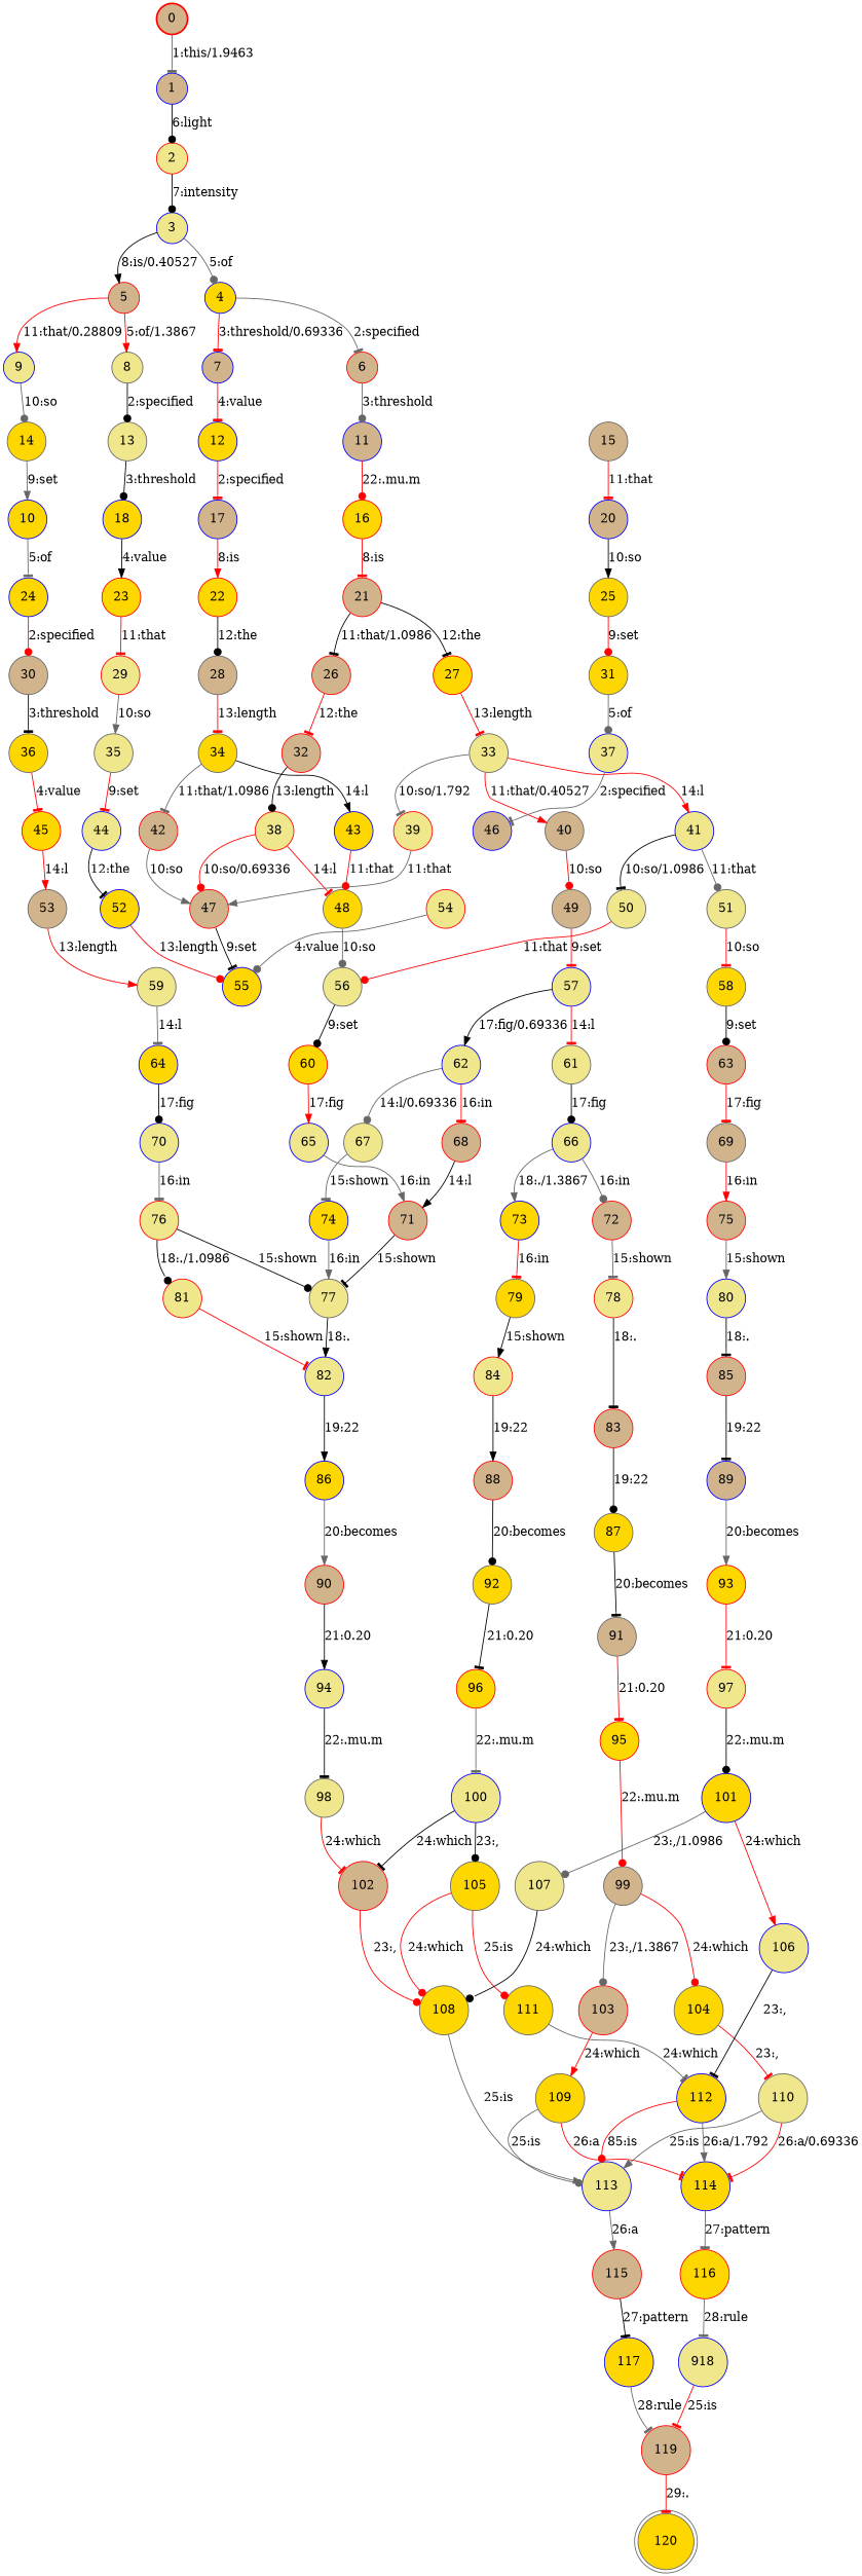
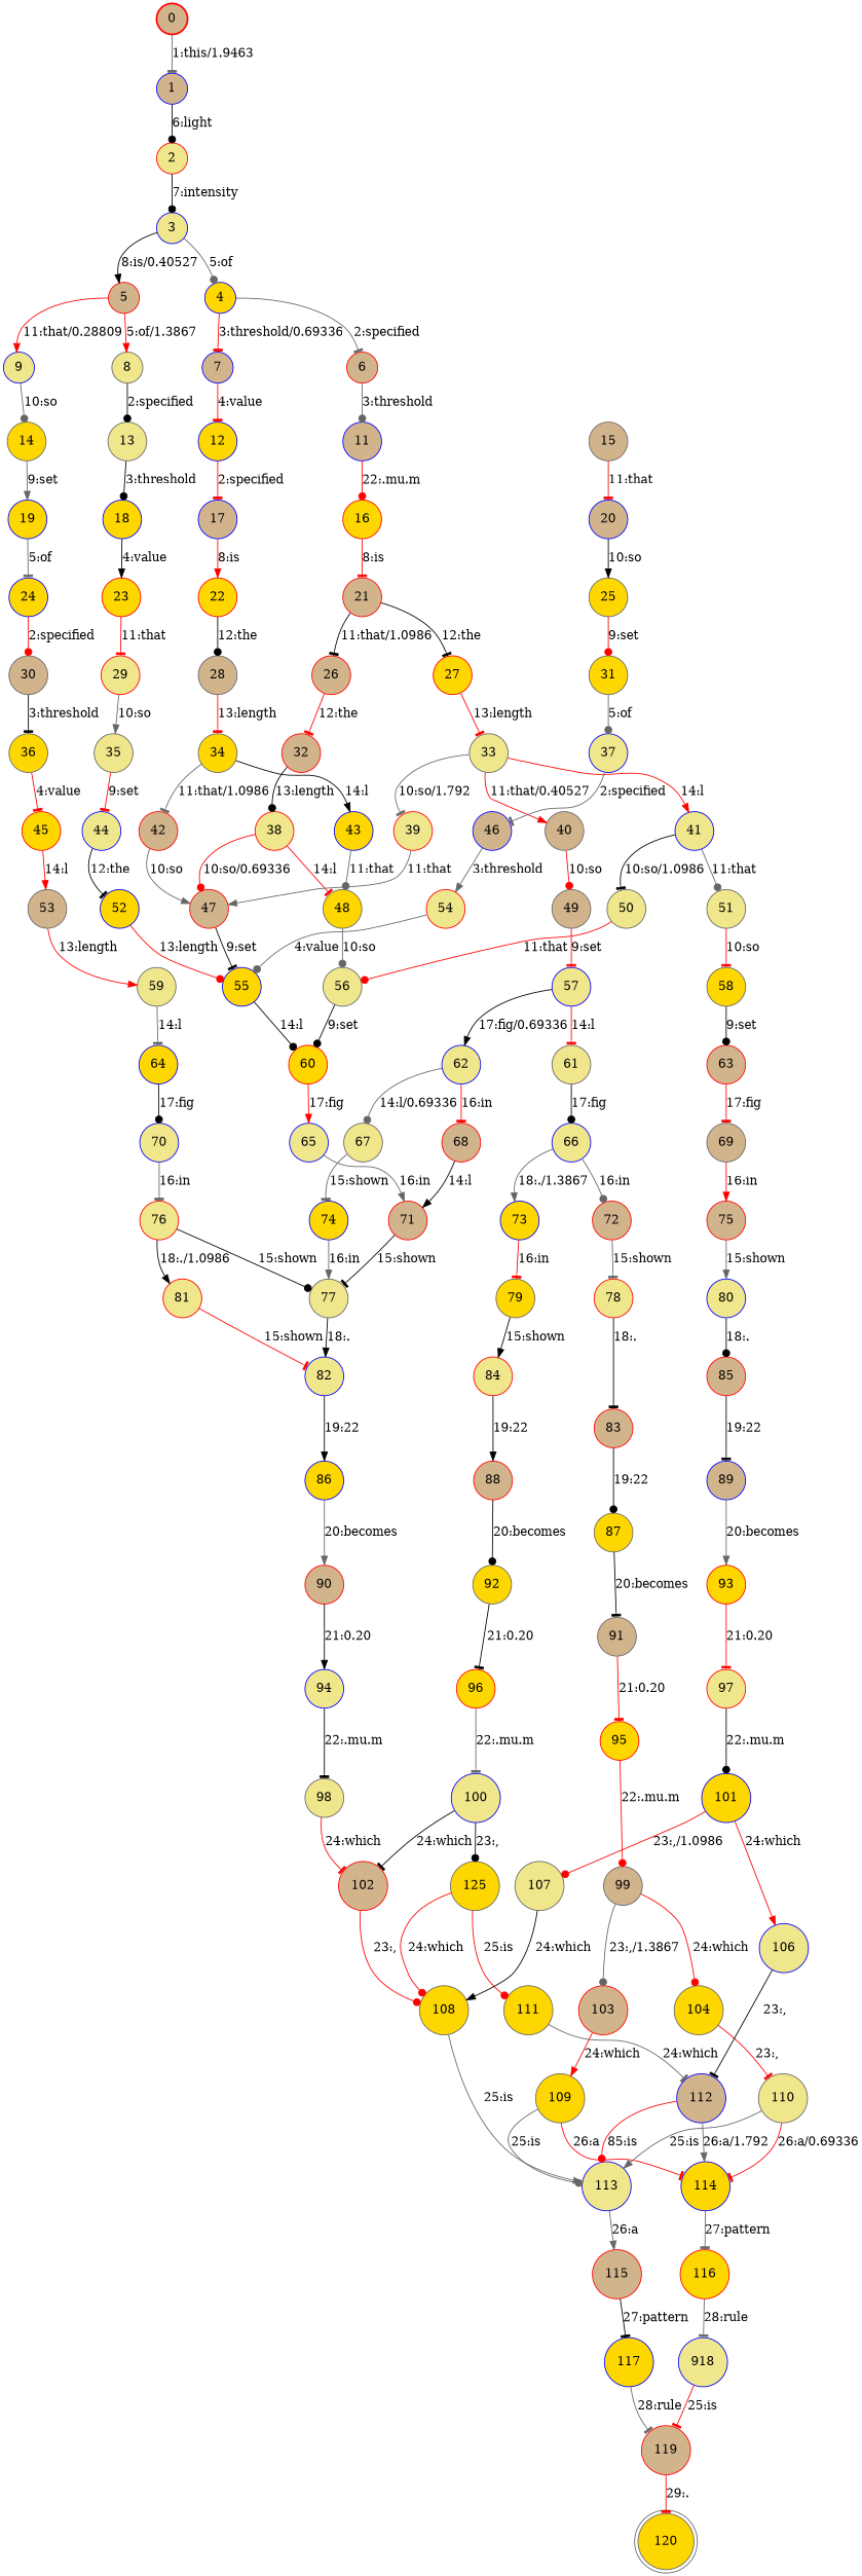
  digraph {
    nodesep=0.25
    rankdir=TB
    ranksep=0.4
    node [color=red fillcolor=gold fontsize=14 shape=circle style="solid,filled"]
    edge [arrowhead=tee color=red fontsize=14]
    n1 [fillcolor=tan label=0 style="bold,filled"]
    n2 [color=blue fillcolor=tan label=1]
    n3 [fillcolor=khaki label=2]
    n4 [color=blue fillcolor=khaki label=3]
    n5 [color=blue label=4]
    n6 [fillcolor=tan label=5]
    n7 [fillcolor=tan label=6]
    n8 [color=blue fillcolor=tan label=7]
    n9 [color=gray40 fillcolor=khaki label=8]
    n10 [color=blue fillcolor=khaki label=9]
    n11 [color=blue fillcolor=tan label=11]
    n12 [color=blue label=12]
    n13 [color=gray40 fillcolor=khaki label=13]
    n14 [color=gray40 label=14]
    n15 [label=16]
    n16 [color=blue fillcolor=tan label=17]
    n17 [color=blue label=18]
-   n18 [color=blue label=10]
+   n18 [color=blue label=19]
    n19 [color=gray40 fillcolor=tan label=15]
    n20 [color=blue fillcolor=tan label=20]
    n21 [fillcolor=tan label=21]
    n22 [label=22]
    n23 [label=23]
    n24 [color=blue label=24]
    n25 [color=gray40 label=25]
    n26 [fillcolor=tan label=26]
    n27 [label=27]
    n28 [color=gray40 fillcolor=tan label=28]
    n29 [fillcolor=khaki label=29]
    n30 [color=gray40 fillcolor=tan label=30]
    n31 [color=gray40 label=31]
    n32 [fillcolor=tan label=32]
    n33 [color=gray40 fillcolor=khaki label=33]
    n34 [color=gray40 label=34]
    n35 [color=gray40 fillcolor=khaki label=35]
    n36 [color=gray40 label=36]
    n37 [color=blue fillcolor=khaki label=37]
    n38 [fillcolor=khaki label=38]
    n39 [fillcolor=khaki label=39]
    n40 [color=gray40 fillcolor=tan label=40]
    n41 [color=blue fillcolor=khaki label=41]
    n42 [fillcolor=tan label=42]
    n43 [color=blue label=43]
    n44 [color=blue fillcolor=khaki label=44]
    n45 [label=45]
    n46 [color=blue fillcolor=tan label=46]
    n47 [fillcolor=tan label=47]
    n48 [color=gray40 label=48]
    n49 [color=gray40 fillcolor=tan label=49]
    n50 [color=gray40 fillcolor=khaki label=50]
    n51 [color=gray40 fillcolor=khaki label=51]
    n52 [color=blue label=52]
    n53 [color=gray40 fillcolor=tan label=53]
    n54 [fillcolor=khaki label=54]
    n55 [color=blue label=55]
    n56 [color=gray40 fillcolor=khaki label=56]
    n57 [color=blue fillcolor=khaki label=57]
    n58 [color=gray40 label=58]
    n59 [color=gray40 fillcolor=khaki label=59]
    n60 [label=60]
    n61 [color=gray40 fillcolor=khaki label=61]
    n62 [color=blue fillcolor=khaki label=62]
    n63 [fillcolor=tan label=63]
    n64 [color=blue label=64]
    n65 [color=blue fillcolor=khaki label=65]
    n66 [color=blue fillcolor=khaki label=66]
    n67 [color=gray40 fillcolor=khaki label=67]
    n68 [fillcolor=tan label=68]
    n69 [color=gray40 fillcolor=tan label=69]
    n70 [color=blue fillcolor=khaki label=70]
    n71 [fillcolor=tan label=71]
    n72 [fillcolor=tan label=72]
    n73 [color=blue label=73]
    n74 [color=blue label=74]
    n75 [fillcolor=tan label=75]
    n76 [fillcolor=khaki label=76]
    n77 [color=gray40 fillcolor=khaki label=77]
    n78 [fillcolor=khaki label=78]
    n79 [color=gray40 label=79]
    n80 [color=blue fillcolor=khaki label=80]
    n81 [fillcolor=khaki label=81]
    n82 [color=blue fillcolor=khaki label=82]
    n83 [fillcolor=tan label=83]
    n84 [fillcolor=khaki label=84]
    n85 [fillcolor=tan label=85]
    n86 [color=blue label=86]
    n87 [color=gray40 label=87]
    n88 [fillcolor=tan label=88]
    n89 [color=blue fillcolor=tan label=89]
    n90 [fillcolor=tan label=90]
    n91 [color=gray40 fillcolor=tan label=91]
    n92 [color=gray40 label=92]
    n93 [label=93]
    n94 [color=blue fillcolor=khaki label=94]
    n95 [label=95]
    n96 [label=96]
    n97 [fillcolor=khaki label=97]
    n98 [color=gray40 fillcolor=khaki label=98]
    n99 [color=gray40 fillcolor=tan label=99]
    n100 [color=blue fillcolor=khaki label=100]
    n101 [color=blue label=101]
    n102 [fillcolor=tan label=102]
    n103 [fillcolor=tan label=103]
    n104 [color=gray40 label=104]
-   n105 [color=gray40 label=105]
+   n105 [color=gray40 label=125]
    n106 [color=gray40 fillcolor=khaki label=107]
    n107 [color=blue fillcolor=khaki label=106]
    n108 [color=gray40 label=108]
    n109 [color=gray40 label=109]
    n110 [color=gray40 fillcolor=khaki label=110]
    n111 [color=gray40 label=111]
-   n112 [color=blue label=112]
+   n112 [color=blue fillcolor=tan label=112]
    n113 [color=blue fillcolor=khaki label=113]
    n114 [color=blue label=114]
    n115 [fillcolor=tan label=115]
    n116 [label=116]
    n117 [color=blue label=117]
    n118 [color=blue fillcolor=khaki label=918]
    n119 [fillcolor=tan label=119]
    n120 [color=gray40 label=120 shape=doublecircle]
    n1 -> n2 [color=gray40 label="1:this/1.9463"]
    n2 -> n3 [arrowhead=dot color=black label="6:light"]
    n3 -> n4 [arrowhead=dot color=black label="7:intensity"]
    n4 -> n5 [arrowhead=dot color=gray40 label="5:of"]
    n4 -> n6 [arrowhead=normal color=black label="8:is/0.40527"]
    n5 -> n7 [color=gray40 label="2:specified"]
    n5 -> n8 [label="3:threshold/0.69336"]
    n6 -> n9 [arrowhead=normal label="5:of/1.3867"]
    n6 -> n10 [arrowhead=normal label="11:that/0.28809"]
    n7 -> n11 [arrowhead=dot color=gray40 label="3:threshold"]
    n8 -> n12 [label="4:value"]
    n9 -> n13 [arrowhead=dot color=black label="2:specified"]
    n10 -> n14 [arrowhead=dot color=gray40 label="10:so"]
    n11 -> n15 [arrowhead=dot label="22:.mu.m"]
    n12 -> n16 [label="2:specified"]
    n13 -> n17 [arrowhead=dot color=black label="3:threshold"]
    n14 -> n18 [arrowhead=normal color=gray40 label="9:set"]
    n15 -> n21 [label="8:is"]
    n16 -> n22 [arrowhead=normal label="8:is"]
    n17 -> n23 [arrowhead=normal color=black label="4:value"]
    n18 -> n24 [color=gray40 label="5:of"]
    n19 -> n20 [label="11:that"]
    n20 -> n25 [arrowhead=normal color=black label="10:so"]
    n21 -> n26 [color=black label="11:that/1.0986"]
    n21 -> n27 [color=black label="12:the"]
    n22 -> n28 [arrowhead=dot color=black label="12:the"]
    n23 -> n29 [label="11:that"]
    n24 -> n30 [arrowhead=dot label="2:specified"]
    n25 -> n31 [arrowhead=dot label="9:set"]
    n26 -> n32 [label="12:the"]
    n27 -> n33 [label="13:length"]
    n28 -> n34 [label="13:length"]
    n29 -> n35 [arrowhead=normal color=gray40 label="10:so"]
    n30 -> n36 [color=black label="3:threshold"]
    n31 -> n37 [arrowhead=dot color=gray40 label="5:of"]
    n32 -> n38 [arrowhead=dot color=black label="13:length"]
    n33 -> n39 [color=gray40 label="10:so/1.792"]
    n33 -> n40 [arrowhead=normal label="11:that/0.40527"]
    n33 -> n41 [arrowhead=normal label="14:l"]
    n34 -> n42 [color=gray40 label="11:that/1.0986"]
    n34 -> n43 [arrowhead=normal color=black label="14:l"]
    n35 -> n44 [label="9:set"]
    n36 -> n45 [label="4:value"]
    n37 -> n46 [color=gray40 label="2:specified"]
    n38 -> n47 [arrowhead=dot label="10:so/0.69336"]
    n38 -> n48 [label="14:l"]
    n39 -> n47 [arrowhead=normal color=gray40 label="11:that"]
    n40 -> n49 [arrowhead=dot label="10:so"]
    n41 -> n50 [color=black label="10:so/1.0986"]
    n41 -> n51 [arrowhead=dot color=gray40 label="11:that"]
    n42 -> n47 [arrowhead=normal color=gray40 label="10:so"]
-   n43 -> n48 [arrowhead=dot label="11:that"]
+   n43 -> n48 [arrowhead=dot color=gray40 label="11:that"]
    n44 -> n52 [color=black label="12:the"]
    n45 -> n53 [arrowhead=normal label="14:l"]
+   n46 -> n54 [arrowhead=normal color=gray40 label="3:threshold"]
    n47 -> n55 [color=black label="9:set"]
    n48 -> n56 [arrowhead=dot color=gray40 label="10:so"]
    n49 -> n57 [label="9:set"]
    n50 -> n56 [arrowhead=dot label="11:that"]
    n51 -> n58 [label="10:so"]
    n52 -> n55 [arrowhead=dot label="13:length"]
    n53 -> n59 [arrowhead=normal label="13:length"]
    n54 -> n55 [arrowhead=dot color=gray40 label="4:value"]
+   n55 -> n60 [arrowhead=dot color=black label="14:l"]
    n56 -> n60 [arrowhead=dot color=black label="9:set"]
    n57 -> n61 [label="14:l"]
    n57 -> n62 [arrowhead=normal color=black label="17:fig/0.69336"]
    n58 -> n63 [arrowhead=dot color=black label="9:set"]
    n59 -> n64 [color=gray40 label="14:l"]
    n60 -> n65 [arrowhead=normal label="17:fig"]
    n61 -> n66 [arrowhead=dot color=black label="17:fig"]
    n62 -> n67 [arrowhead=dot color=gray40 label="14:l/0.69336"]
    n62 -> n68 [label="16:in"]
    n63 -> n69 [label="17:fig"]
    n64 -> n70 [arrowhead=dot color=black label="17:fig"]
    n65 -> n71 [arrowhead=normal color=gray40 label="16:in"]
    n66 -> n72 [arrowhead=dot color=gray40 label="16:in"]
    n66 -> n73 [arrowhead=normal color=gray40 label="18:./1.3867"]
    n67 -> n74 [color=gray40 label="15:shown"]
    n68 -> n71 [arrowhead=normal color=black label="14:l"]
    n69 -> n75 [arrowhead=normal label="16:in"]
    n70 -> n76 [color=gray40 label="16:in"]
    n71 -> n77 [color=black label="15:shown"]
    n72 -> n78 [color=gray40 label="15:shown"]
    n73 -> n79 [label="16:in"]
    n74 -> n77 [arrowhead=normal color=gray40 label="16:in"]
    n75 -> n80 [arrowhead=normal color=gray40 label="15:shown"]
    n76 -> n77 [arrowhead=dot color=black label="15:shown"]
-   n76 -> n81 [arrowhead=dot color=black label="18:./1.0986"]
+   n76 -> n81 [arrowhead=normal color=black label="18:./1.0986"]
    n77 -> n82 [arrowhead=normal color=black label="18:."]
    n78 -> n83 [color=black label="18:."]
    n79 -> n84 [arrowhead=normal color=black label="15:shown"]
-   n80 -> n85 [color=black label="18:."]
+   n80 -> n85 [arrowhead=dot color=black label="18:."]
    n81 -> n82 [label="15:shown"]
    n82 -> n86 [arrowhead=normal color=black label="19:22"]
    n83 -> n87 [arrowhead=dot color=black label="19:22"]
    n84 -> n88 [arrowhead=normal color=black label="19:22"]
    n85 -> n89 [color=black label="19:22"]
    n86 -> n90 [arrowhead=normal color=gray40 label="20:becomes"]
    n87 -> n91 [color=black label="20:becomes"]
    n88 -> n92 [arrowhead=dot color=black label="20:becomes"]
    n89 -> n93 [arrowhead=normal color=gray40 label="20:becomes"]
    n90 -> n94 [arrowhead=normal color=black label="21:0.20"]
    n91 -> n95 [label="21:0.20"]
    n92 -> n96 [color=black label="21:0.20"]
    n93 -> n97 [label="21:0.20"]
    n94 -> n98 [color=black label="22:.mu.m"]
    n95 -> n99 [arrowhead=dot label="22:.mu.m"]
    n96 -> n100 [color=gray40 label="22:.mu.m"]
    n97 -> n101 [arrowhead=dot color=black label="22:.mu.m"]
    n98 -> n102 [label="24:which"]
    n99 -> n103 [arrowhead=dot color=gray40 label="23:,/1.3867"]
    n99 -> n104 [arrowhead=dot label="24:which"]
    n100 -> n102 [color=black label="24:which"]
    n100 -> n105 [arrowhead=dot color=black label="23:,"]
-   n101 -> n106 [arrowhead=dot color=gray40 label="23:,/1.0986"]
+   n101 -> n106 [arrowhead=dot label="23:,/1.0986"]
    n101 -> n107 [arrowhead=normal label="24:which"]
    n102 -> n108 [arrowhead=dot label="23:,"]
    n103 -> n109 [arrowhead=normal label="24:which"]
    n104 -> n110 [label="23:,"]
    n105 -> n108 [arrowhead=dot label="24:which"]
    n105 -> n111 [arrowhead=dot label="25:is"]
-   n106 -> n108 [arrowhead=dot color=black label="24:which"]
+   n106 -> n108 [arrowhead=normal color=black label="24:which"]
    n107 -> n112 [color=black label="23:,"]
    n108 -> n113 [arrowhead=normal color=gray40 label="25:is"]
    n109 -> n113 [arrowhead=dot color=gray40 label="25:is"]
    n109 -> n114 [label="26:a"]
    n110 -> n113 [arrowhead=normal color=gray40 label="25:is"]
    n110 -> n114 [label="26:a/0.69336"]
    n111 -> n112 [color=gray40 label="24:which"]
    n112 -> n113 [arrowhead=dot label="85:is"]
    n112 -> n114 [arrowhead=normal color=gray40 label="26:a/1.792"]
    n113 -> n115 [arrowhead=normal color=gray40 label="26:a"]
    n114 -> n116 [color=gray40 label="27:pattern"]
    n115 -> n117 [color=black label="27:pattern"]
    n116 -> n118 [color=gray40 label="28:rule"]
    n117 -> n119 [color=gray40 label="28:rule"]
    n118 -> n119 [label="25:is"]
    n119 -> n120 [label="29:."]
  }
